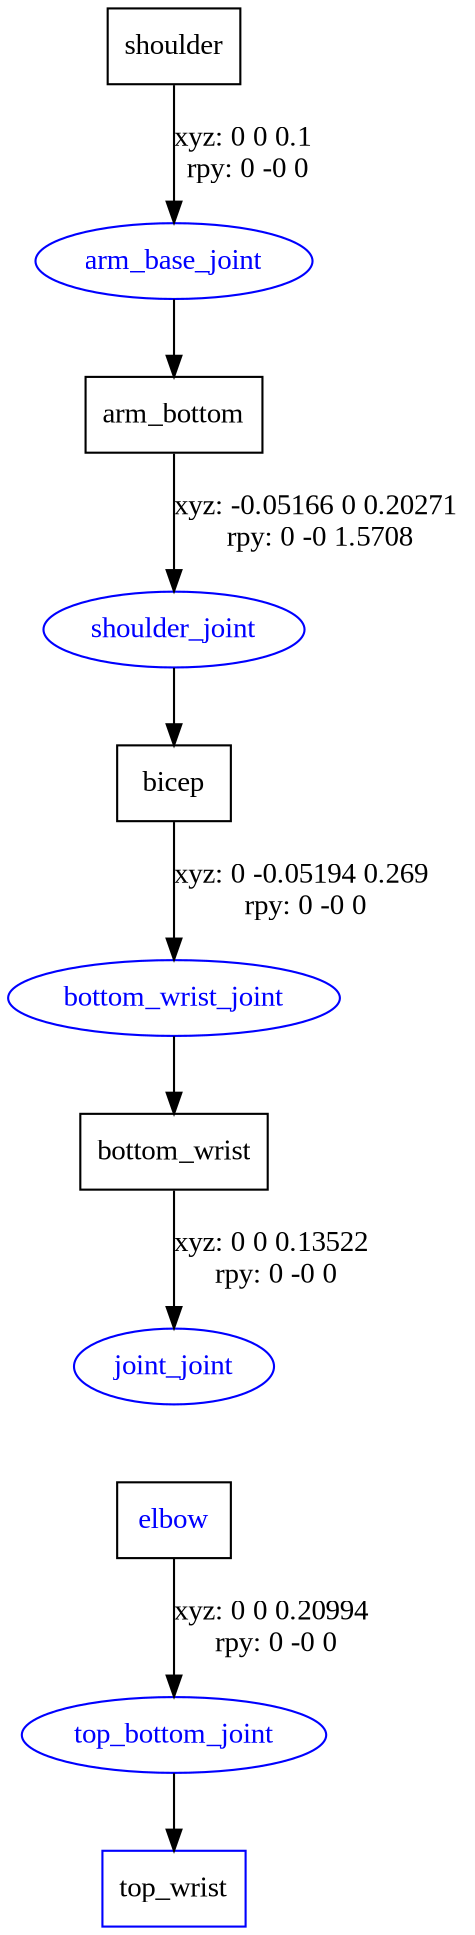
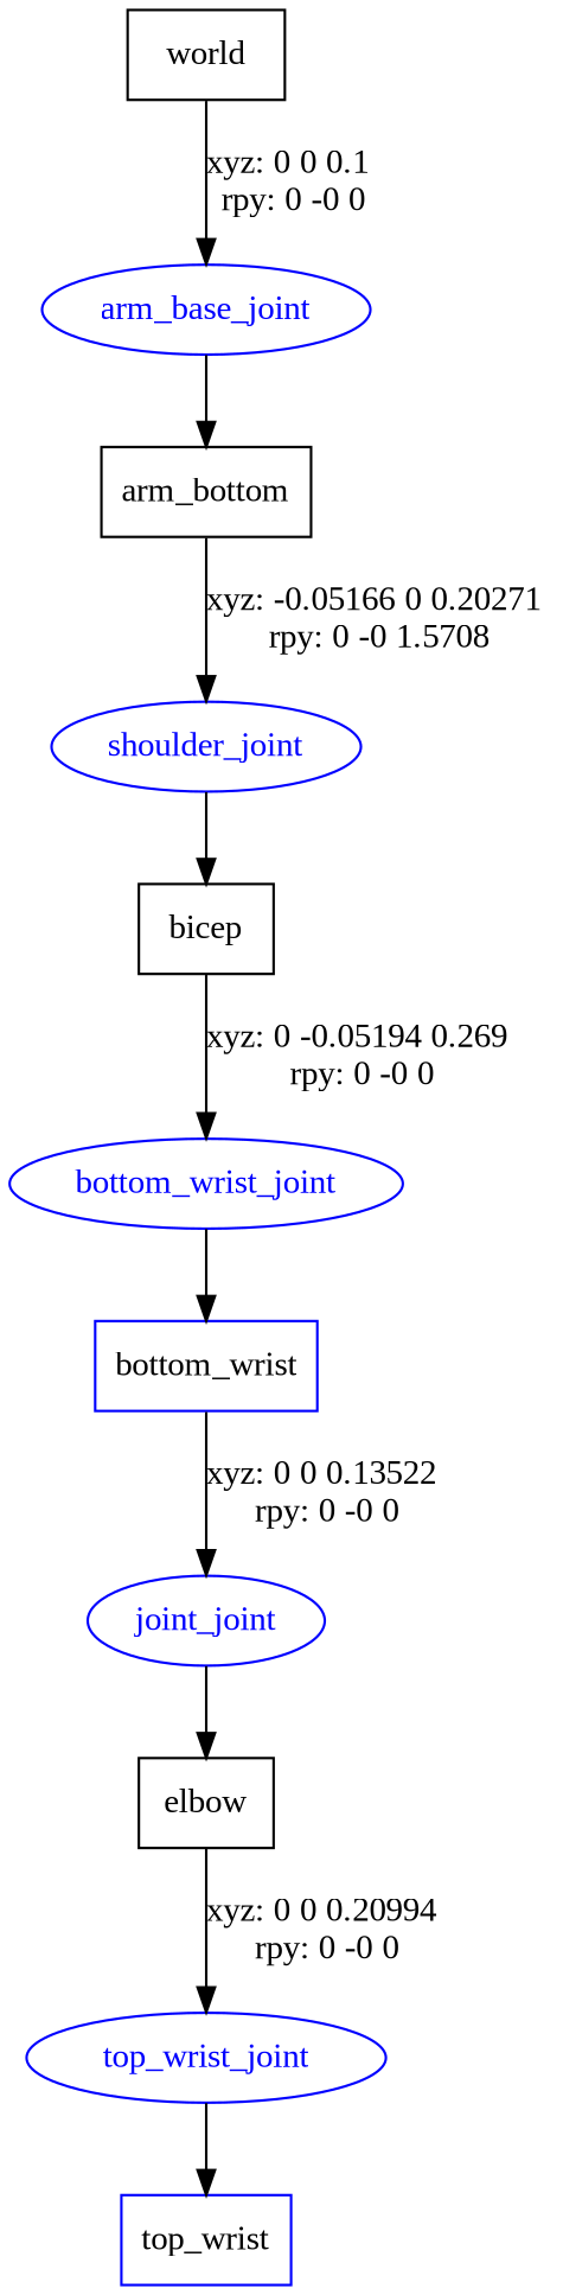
  digraph {
    fontname="Liberation Serif"
    node [fontname="Liberation Serif" shape=box color=blue]
    edge [fontname="Liberation Serif"]
-   n1 [label=shoulder color=""]
+   n1 [label=world color=""]
    arm_base_joint [fontcolor=blue shape=ellipse]
    n3 [label=arm_bottom color=""]
    shoulder_joint [fontcolor=blue shape=ellipse]
    n5 [label=bicep color=""]
    bottom_wrist_joint [fontcolor=blue shape=ellipse]
-   n7 [label=bottom_wrist color=""]
+   n7 [label=bottom_wrist]
    n8 [fontcolor=blue label=joint_joint shape=ellipse]
-   n9 [label=elbow fontcolor=blue color=""]
-   top_wrist_joint [fontcolor=blue shape=ellipse label=top_bottom_joint]
+   n9 [label=elbow color=""]
+   top_wrist_joint [fontcolor=blue shape=ellipse]
    n11 [label=top_wrist]
    n1 -> arm_base_joint [label="xyz: 0 0 0.1 \nrpy: 0 -0 0"]
    arm_base_joint -> n3
    n3 -> shoulder_joint [label="xyz: -0.05166 0 0.20271 \nrpy: 0 -0 1.5708"]
    shoulder_joint -> n5
    n5 -> bottom_wrist_joint [label="xyz: 0 -0.05194 0.269 \nrpy: 0 -0 0"]
    bottom_wrist_joint -> n7
    n7 -> n8 [label="xyz: 0 0 0.13522 \nrpy: 0 -0 0"]
+   n8 -> n9
    n9 -> top_wrist_joint [label="xyz: 0 0 0.20994 \nrpy: 0 -0 0"]
    top_wrist_joint -> n11
  }
